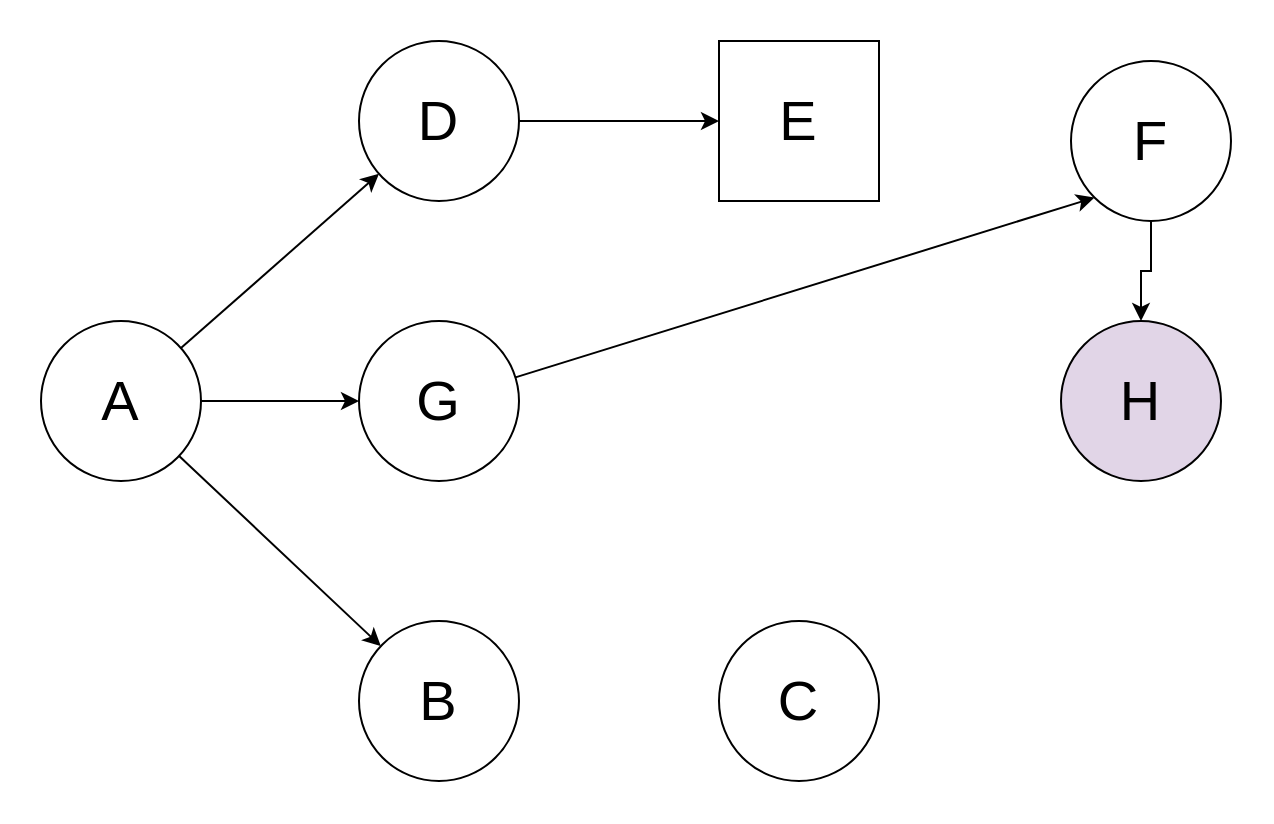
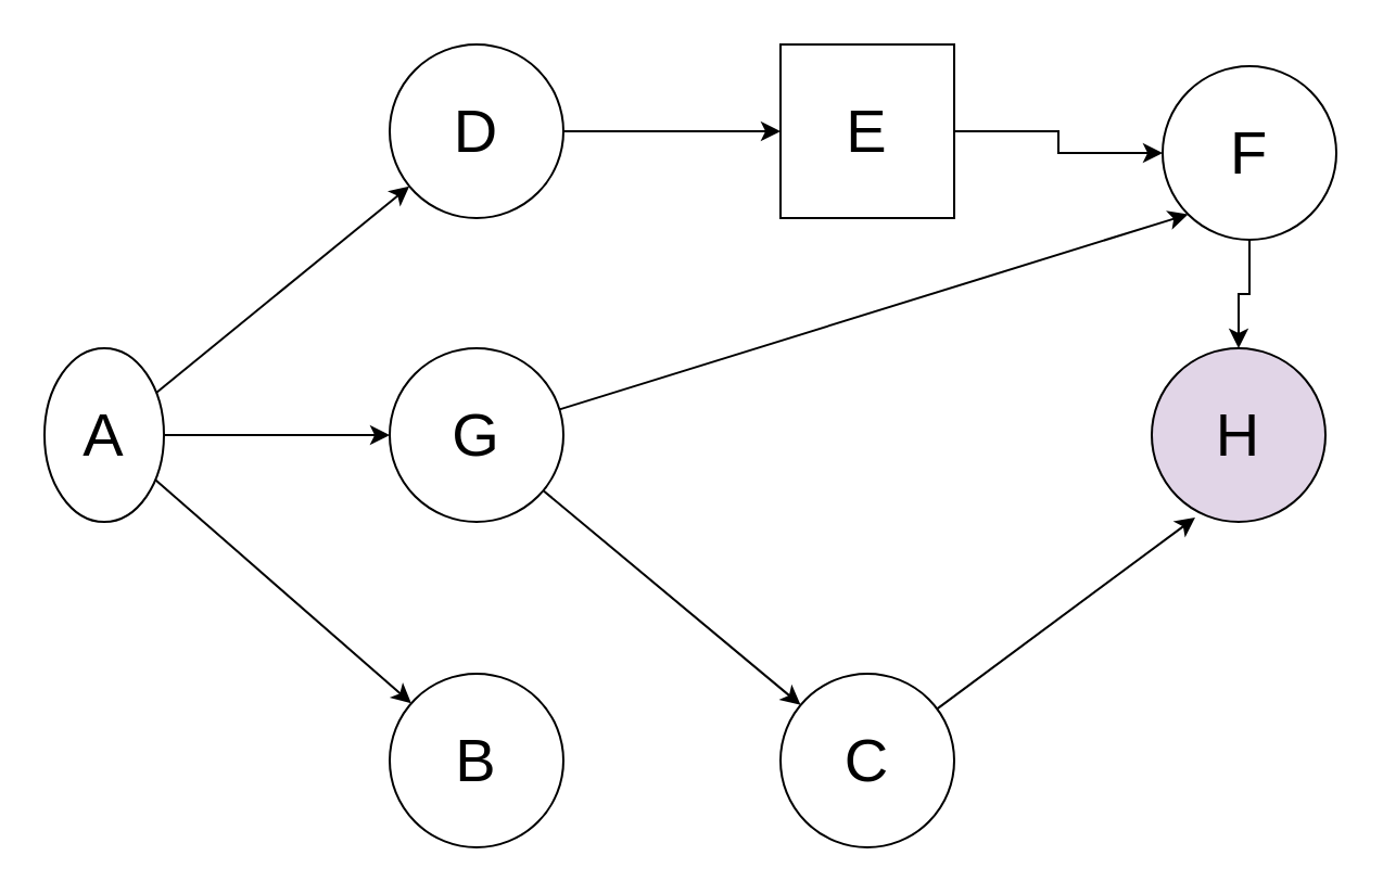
  <mxCell id="0" />
  <mxCell id="1" parent="0" />
  <mxCell id="2" style="rounded=0;orthogonalLoop=1;jettySize=auto;html=1;" edge="1" parent="1" source="5" target="6"><mxGeometry relative="1" as="geometry" /></mxCell>
  <mxCell id="3" style="rounded=0;orthogonalLoop=1;jettySize=auto;html=1;" edge="1" parent="1" source="5" target="12"><mxGeometry relative="1" as="geometry" /></mxCell>
  <mxCell id="4" style="edgeStyle=orthogonalEdgeStyle;rounded=0;orthogonalLoop=1;jettySize=auto;html=1;" edge="1" parent="1" source="5" target="10"><mxGeometry relative="1" as="geometry" /></mxCell>
- <mxCell id="5" value="A" style="ellipse;whiteSpace=wrap;html=1;aspect=fixed;fontSize=28;" vertex="1" parent="1"><mxGeometry x="20" y="160" width="80" height="80" as="geometry" /></mxCell>
+ <mxCell id="5" value="A" style="ellipse;whiteSpace=wrap;html=1;aspect=fixed;fontSize=28;" vertex="1" parent="1"><mxGeometry x="20" y="160" width="55" height="80" as="geometry" /></mxCell>
  <mxCell id="6" value="B" style="ellipse;whiteSpace=wrap;html=1;aspect=fixed;fontSize=28;" vertex="1" parent="1"><mxGeometry x="179" y="310" width="80" height="80" as="geometry" /></mxCell>
  <mxCell id="7" value="C" style="ellipse;whiteSpace=wrap;html=1;aspect=fixed;fontSize=28;" vertex="1" parent="1"><mxGeometry x="359" y="310" width="80" height="80" as="geometry" /></mxCell>
+ <mxCell id="8" style="rounded=0;orthogonalLoop=1;jettySize=auto;html=1;" edge="1" parent="1" source="10" target="7"><mxGeometry relative="1" as="geometry" /></mxCell>
  <mxCell id="9" style="rounded=0;orthogonalLoop=1;jettySize=auto;html=1;entryX=0;entryY=1;entryDx=0;entryDy=0;" edge="1" parent="1" source="10" target="16"><mxGeometry relative="1" as="geometry" /></mxCell>
  <mxCell id="10" value="G" style="ellipse;whiteSpace=wrap;html=1;aspect=fixed;fontSize=28;" vertex="1" parent="1"><mxGeometry x="179" y="160" width="80" height="80" as="geometry" /></mxCell>
  <mxCell id="11" style="edgeStyle=orthogonalEdgeStyle;rounded=0;orthogonalLoop=1;jettySize=auto;html=1;" edge="1" parent="1" source="12" target="14"><mxGeometry relative="1" as="geometry" /></mxCell>
  <mxCell id="12" value="D" style="ellipse;whiteSpace=wrap;html=1;aspect=fixed;fontSize=28;" vertex="1" parent="1"><mxGeometry x="179" y="20" width="80" height="80" as="geometry" /></mxCell>
+ <mxCell id="13" style="edgeStyle=orthogonalEdgeStyle;rounded=0;orthogonalLoop=1;jettySize=auto;html=1;" edge="1" parent="1" source="14" target="16"><mxGeometry relative="1" as="geometry" /></mxCell>
  <mxCell id="14" value="E" style="whiteSpace=wrap;html=1;aspect=fixed;fontSize=28;rounded=0;" vertex="1" parent="1"><mxGeometry x="359" y="20" width="80" height="80" as="geometry" /></mxCell>
  <mxCell id="15" style="edgeStyle=orthogonalEdgeStyle;rounded=0;orthogonalLoop=1;jettySize=auto;html=1;" edge="1" parent="1" source="16" target="17"><mxGeometry relative="1" as="geometry" /></mxCell>
  <mxCell id="16" value="F" style="ellipse;whiteSpace=wrap;html=1;aspect=fixed;fontSize=28;" vertex="1" parent="1"><mxGeometry x="535" y="30" width="80" height="80" as="geometry" /></mxCell>
  <mxCell id="17" value="H" style="ellipse;whiteSpace=wrap;html=1;aspect=fixed;fontSize=28;fillColor=#e1d5e7;" vertex="1" parent="1"><mxGeometry x="530" y="160" width="80" height="80" as="geometry" /></mxCell>
+ <mxCell id="18" style="rounded=0;orthogonalLoop=1;jettySize=auto;html=1;entryX=0.25;entryY=0.975;entryDx=0;entryDy=0;entryPerimeter=0;" edge="1" parent="1" source="7" target="17"><mxGeometry relative="1" as="geometry" /></mxCell>
